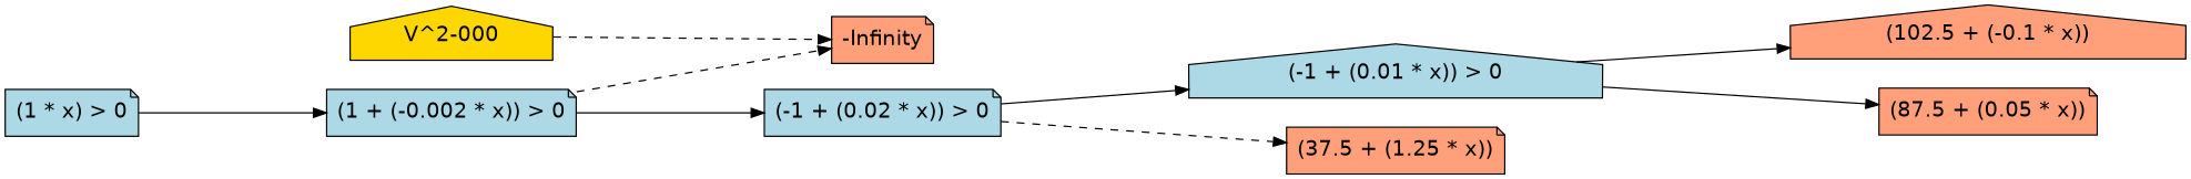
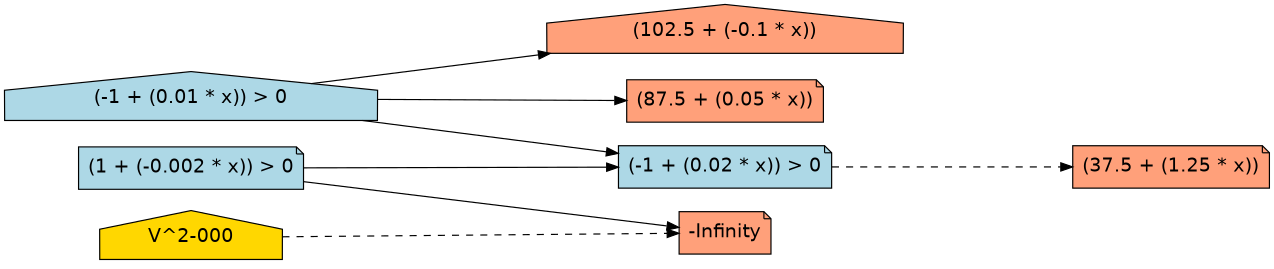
  digraph {
    fontname="DejaVu Sans"
    fontsize=16
    rankdir=LR
    ranksep=2.00
    node [color=black fillcolor=lightblue fontname="DejaVu Sans" fontsize=16 shape=note style=filled]
    edge [color=black fontname="DejaVu Sans" style=solid]
    n1 [label="(-1 + (0.01 * x)) > 0" shape=house]
    n2 [fillcolor=lightsalmon label="(102.5 + (-0.1 * x))" shape=house]
    n3 [fillcolor=lightsalmon label="(87.5 + (0.05 * x))"]
    n4 [label="(-1 + (0.02 * x)) > 0"]
    n5 [fillcolor=lightsalmon label="(37.5 + (1.25 * x))"]
-   n6 [label="(1 * x) > 0"]
    n7 [label="(1 + (-0.002 * x)) > 0"]
    n8 [fillcolor=lightsalmon label="-Infinity"]
    n9 [fillcolor=gold1 label="V^2-000" shape=house]
    n1 -> n2
    n1 -> n3
-   n4 -> n1
+   n1 -> n4
    n4 -> n5 [style=dashed]
-   n6 -> n7
    n7 -> n4
-   n7 -> n8 [style=dashed]
+   n7 -> n8
    n9 -> n8 [style=dashed]
  }
